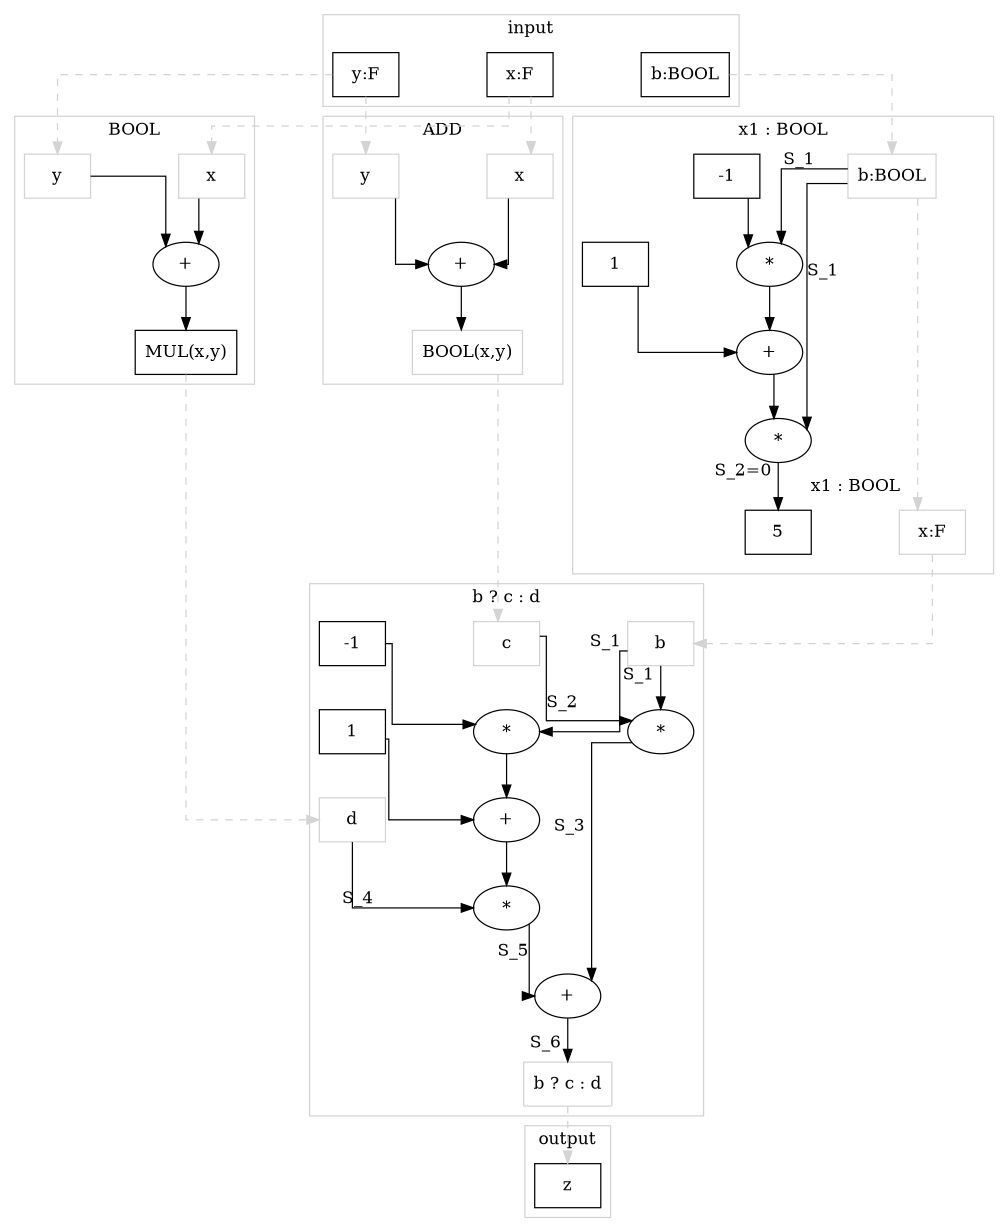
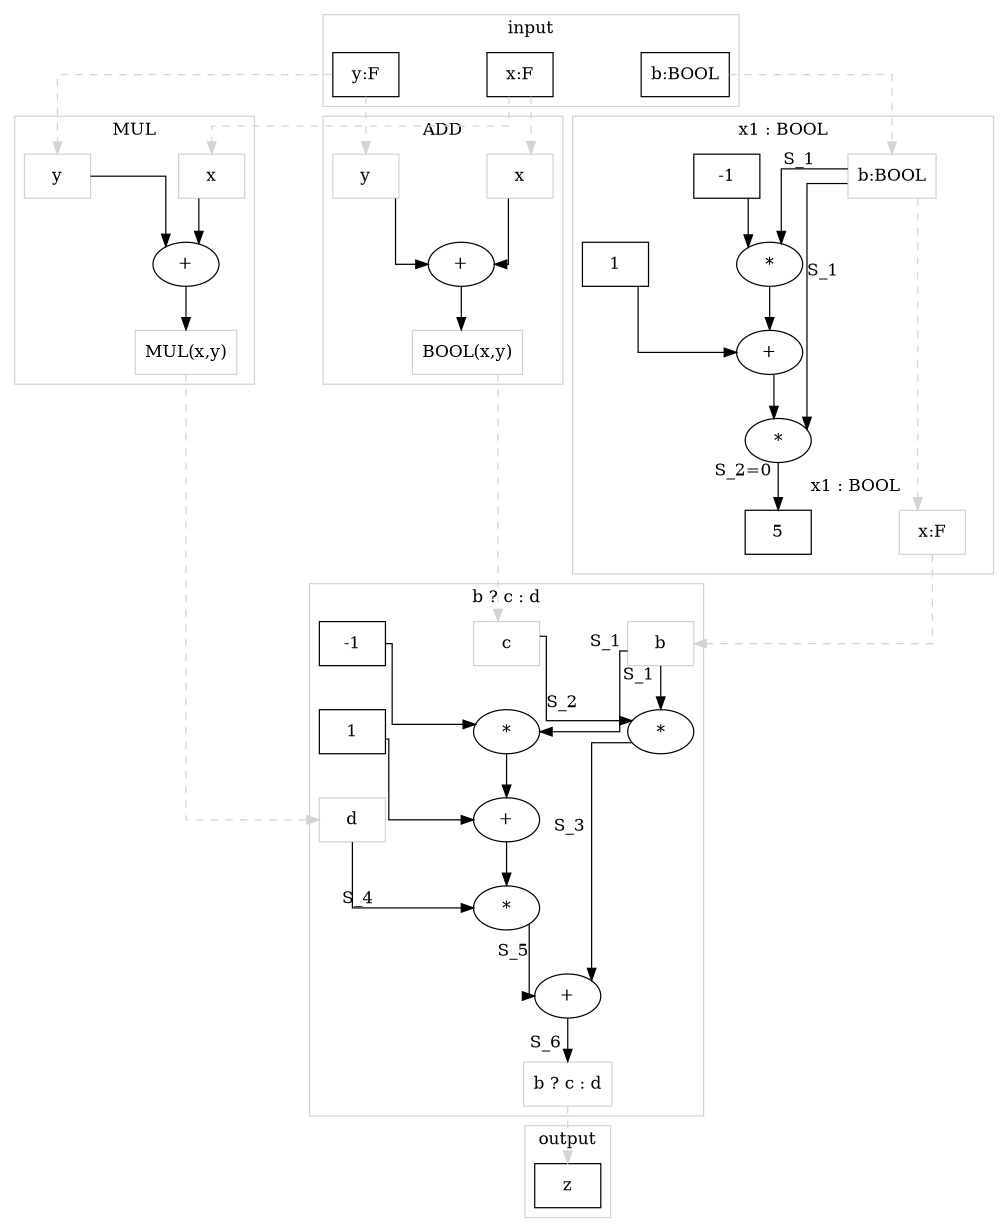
  digraph {
    forcelabels=true
    nodesep=1.0
    splines=ortho
    node [shape=box]
    n1 [color=lightgrey label="x:F"]
    n2 [label=5]
    n3 [color=lightgray label="b:BOOL"]
    n4 [label="*" shape=""]
    n5 [label="*" shape=""]
    n6 [label="+" shape=""]
    n7 [label=1]
    n8 [label=-1]
    n9 [color=lightgrey label=b]
    n10 [label="*" shape=""]
    n11 [label="*" shape=""]
    n12 [label="+" shape=""]
    n13 [label="+" shape=""]
    n14 [color=lightgrey label=c]
    n15 [color=lightgrey label=d]
    n16 [label="*" shape=""]
    n17 [color=lightgrey label="b ? c : d"]
    n18 [label=-1]
    n19 [label=1]
    n20 [color=lightgrey label=x]
    n21 [label="+" shape=""]
-   n22 [color=black label="MUL(x,y)"]
+   n22 [color=lightgrey label="MUL(x,y)"]
    n23 [color=lightgrey label=y]
    n24 [label="x:F"]
    n25 [label="y:F"]
    n26 [label="b:BOOL"]
    n27 [color=lightgrey label=x]
    n28 [label="+" shape=""]
    n29 [color=lightgrey label="BOOL(x,y)"]
    n30 [color=lightgrey label=y]
    n31 [label=z]
    subgraph cluster_1 {
      color=lightgray
      label="x1 : BOOL"
      n3
      n4
      n5
      n6
      n7
      n8
      subgraph cluster_2 {
        color=white
        label="x1 : BOOL"
        n1
        n2
      }
    }
    subgraph cluster_3 {
      color=lightgray
      label="b ? c : d"
      n9
      n10
      n11
      n12
      n13
      n14
      n15
      n16
      n17
      n18
      n19
    }
    subgraph cluster_4 {
      color=lightgray
-     label=BOOL
+     label=MUL
      n20
      n21
      n22
      n23
    }
    subgraph cluster_5 {
      color=lightgray
      label=input
      n24
      n25
      n26
    }
    subgraph cluster_6 {
      color=lightgray
      label=ADD
      n27
      n28
      n29
      n30
    }
    subgraph cluster_7 {
      color=lightgray
      label=output
      n31
    }
    n1 -> n9 [color=lightgrey style=dashed]
    n3 -> n1 [color=lightgrey style=dashed]
    n3 -> n4 [xlabel=S_1]
    n3 -> n5 [xlabel=S_1]
    n4 -> n6
    n5 -> n2 [xlabel="S_2=0 "]
    n6 -> n5
    n7 -> n6
    n8 -> n4
    n9 -> n10 [taillabel="S_1 "]
    n9 -> n11 [taillabel="S_1 "]
    n10 -> n12 [xlabel="S_3 "]
    n11 -> n13
    n12 -> n17 [xlabel="S_6 "]
    n13 -> n16
    n14 -> n10 [xlabel=S_2]
    n15 -> n16 [xlabel=S_4]
    n16 -> n12 [xlabel=S_5]
    n17 -> n31 [color=lightgrey style=dashed]
    n18 -> n11
    n19 -> n13
    n20 -> n21
    n21 -> n22
    n22 -> n15 [color=lightgrey style=dashed]
    n23 -> n21
    n24 -> n20 [color=lightgrey style=dashed]
    n24 -> n27 [color=lightgrey style=dashed]
    n25 -> n23 [color=lightgrey style=dashed]
    n25 -> n30 [color=lightgrey style=dashed]
    n26 -> n3 [color=lightgrey style=dashed]
    n27 -> n28
    n28 -> n29
    n29 -> n14 [color=lightgrey style=dashed]
    n30 -> n28
  }
